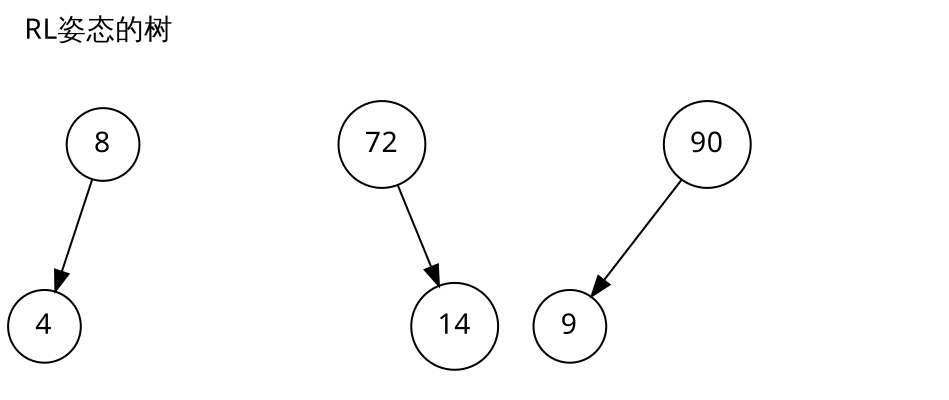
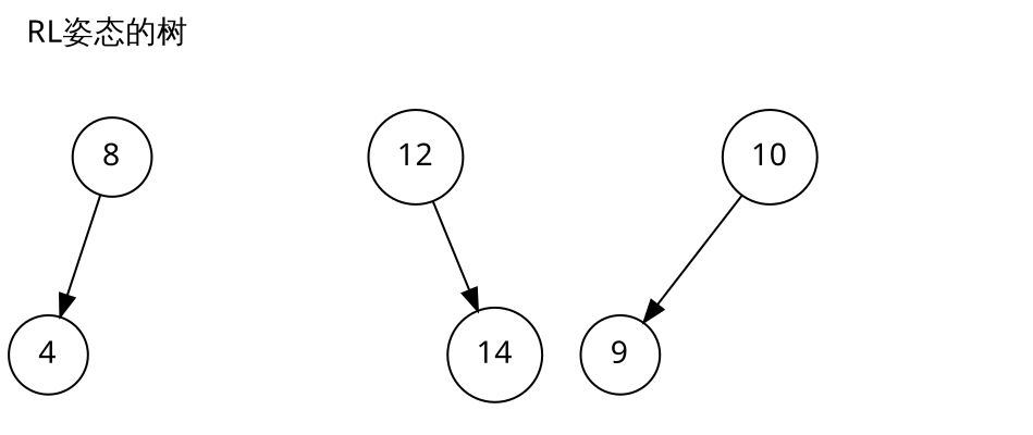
  digraph {
    fontname="Noto Sans"
    label="RL姿态的树"
    labeljust=l
    labelloc=t
    node [fontname="Noto Sans" shape=circle]
    edge [fontname="Noto Sans" style=invis]
    n0 [label=8]
    n1 [label=4]
    n5 [style=invis]
-   n6 [label=72]
+   n6 [label=12]
    n102 [style=invis]
    n103 [label=14]
-   n101 [label=90]
+   n101 [label=10]
    n106 [label=9]
    n104 [style=invis]
    n105 [style=invis]
    n0 -> n1 [style=""]
    n0 -> n5
    n6 -> n102
    n6 -> n103 [style=""]
    n101 -> n106 [style=""]
    n101 -> n104
    n101 -> n105
  }
